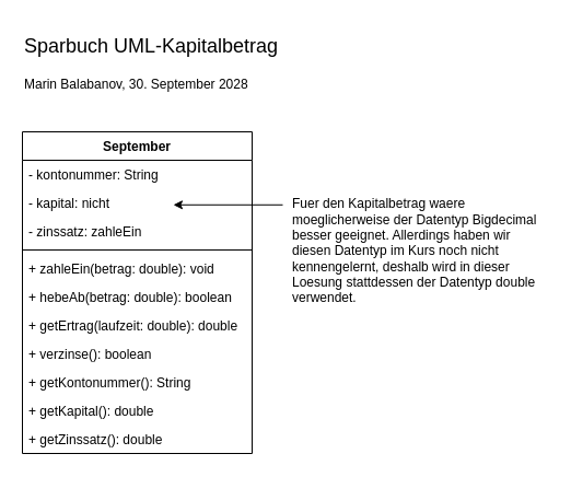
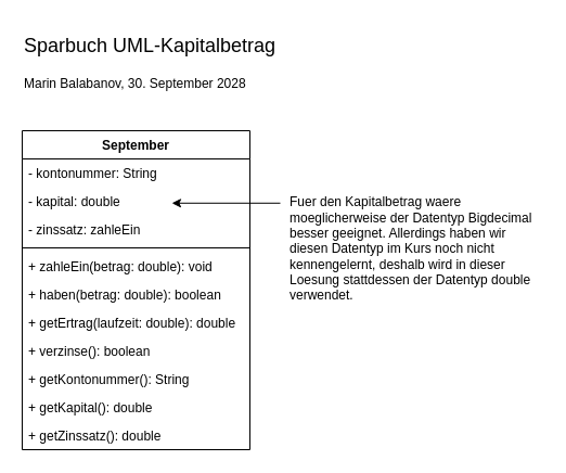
  <mxCell id="0" />
  <mxCell id="1" parent="0" />
  <mxCell id="2" value="September" style="swimlane;fontStyle=1;align=center;verticalAlign=top;childLayout=stackLayout;horizontal=1;startSize=26;horizontalStack=0;resizeParent=1;resizeParentMax=0;resizeLast=0;collapsible=1;marginBottom=0;" parent="1" vertex="1"><mxGeometry x="20" y="120" width="210" height="294" as="geometry" /></mxCell>
  <mxCell id="3" value="- kontonummer: String" style="text;strokeColor=none;fillColor=none;align=left;verticalAlign=top;spacingLeft=4;spacingRight=4;overflow=hidden;rotatable=0;points=[[0,0.5],[1,0.5]];portConstraint=eastwest;" parent="2" vertex="1"><mxGeometry y="26" width="210" height="26" as="geometry" /></mxCell>
- <mxCell id="4" value="- kapital: nicht" style="text;strokeColor=none;fillColor=none;align=left;verticalAlign=top;spacingLeft=4;spacingRight=4;overflow=hidden;rotatable=0;points=[[0,0.5],[1,0.5]];portConstraint=eastwest;" parent="2" vertex="1"><mxGeometry y="52" width="210" height="26" as="geometry" /></mxCell>
+ <mxCell id="4" value="- kapital: double" style="text;strokeColor=none;fillColor=none;align=left;verticalAlign=top;spacingLeft=4;spacingRight=4;overflow=hidden;rotatable=0;points=[[0,0.5],[1,0.5]];portConstraint=eastwest;" parent="2" vertex="1"><mxGeometry y="52" width="210" height="26" as="geometry" /></mxCell>
  <mxCell id="5" value="- zinssatz: zahleEin" style="text;strokeColor=none;fillColor=none;align=left;verticalAlign=top;spacingLeft=4;spacingRight=4;overflow=hidden;rotatable=0;points=[[0,0.5],[1,0.5]];portConstraint=eastwest;" parent="2" vertex="1"><mxGeometry y="78" width="210" height="26" as="geometry" /></mxCell>
  <mxCell id="6" value="" style="line;strokeWidth=1;fillColor=none;align=left;verticalAlign=middle;spacingTop=-1;spacingLeft=3;spacingRight=3;rotatable=0;labelPosition=right;points=[];portConstraint=eastwest;strokeColor=inherit;" parent="2" vertex="1"><mxGeometry y="104" width="210" height="8" as="geometry" /></mxCell>
  <mxCell id="7" value="+ zahleEin(betrag: double): void" style="text;strokeColor=none;fillColor=none;align=left;verticalAlign=top;spacingLeft=4;spacingRight=4;overflow=hidden;rotatable=0;points=[[0,0.5],[1,0.5]];portConstraint=eastwest;" parent="2" vertex="1"><mxGeometry y="112" width="210" height="26" as="geometry" /></mxCell>
- <mxCell id="8" value="+ hebeAb(betrag: double): boolean" style="text;strokeColor=none;fillColor=none;align=left;verticalAlign=top;spacingLeft=4;spacingRight=4;overflow=hidden;rotatable=0;points=[[0,0.5],[1,0.5]];portConstraint=eastwest;" parent="2" vertex="1"><mxGeometry y="138" width="210" height="26" as="geometry" /></mxCell>
+ <mxCell id="8" value="+ haben(betrag: double): boolean" style="text;strokeColor=none;fillColor=none;align=left;verticalAlign=top;spacingLeft=4;spacingRight=4;overflow=hidden;rotatable=0;points=[[0,0.5],[1,0.5]];portConstraint=eastwest;" parent="2" vertex="1"><mxGeometry y="138" width="210" height="26" as="geometry" /></mxCell>
  <mxCell id="9" value="+ getErtrag(laufzeit: double): double&#10; " style="text;strokeColor=none;fillColor=none;align=left;verticalAlign=top;spacingLeft=4;spacingRight=4;overflow=hidden;rotatable=0;points=[[0,0.5],[1,0.5]];portConstraint=eastwest;" parent="2" vertex="1"><mxGeometry y="164" width="210" height="26" as="geometry" /></mxCell>
  <mxCell id="10" value="+ verzinse(): boolean" style="text;strokeColor=none;fillColor=none;align=left;verticalAlign=top;spacingLeft=4;spacingRight=4;overflow=hidden;rotatable=0;points=[[0,0.5],[1,0.5]];portConstraint=eastwest;" parent="2" vertex="1"><mxGeometry y="190" width="210" height="26" as="geometry" /></mxCell>
  <mxCell id="11" value="+ getKontonummer(): String " style="text;strokeColor=none;fillColor=none;align=left;verticalAlign=top;spacingLeft=4;spacingRight=4;overflow=hidden;rotatable=0;points=[[0,0.5],[1,0.5]];portConstraint=eastwest;" parent="2" vertex="1"><mxGeometry y="216" width="210" height="26" as="geometry" /></mxCell>
  <mxCell id="12" value="+ getKapital(): double " style="text;strokeColor=none;fillColor=none;align=left;verticalAlign=top;spacingLeft=4;spacingRight=4;overflow=hidden;rotatable=0;points=[[0,0.5],[1,0.5]];portConstraint=eastwest;" parent="2" vertex="1"><mxGeometry y="242" width="210" height="26" as="geometry" /></mxCell>
  <mxCell id="13" value="+ getZinssatz(): double " style="text;strokeColor=none;fillColor=none;align=left;verticalAlign=top;spacingLeft=4;spacingRight=4;overflow=hidden;rotatable=0;points=[[0,0.5],[1,0.5]];portConstraint=eastwest;" parent="2" vertex="1"><mxGeometry y="268" width="210" height="26" as="geometry" /></mxCell>
  <mxCell id="14" value="Fuer den Kapitalbetrag waere moeglicherweise der Datentyp Bigdecimal besser geeignet. Allerdings haben wir diesen Datentyp im Kurs noch nicht kennengelernt, deshalb wird in dieser Loesung stattdessen der Datentyp double verwendet." style="text;html=1;strokeColor=none;fillColor=none;align=left;verticalAlign=middle;whiteSpace=wrap;rounded=0;" parent="1" vertex="1"><mxGeometry x="265" y="172" width="235" height="114" as="geometry" /></mxCell>
  <mxCell id="15" value="Sparbuch UML-Kapitalbetrag" style="text;html=1;strokeColor=none;fillColor=none;align=left;verticalAlign=middle;whiteSpace=wrap;rounded=0;fontSize=18;" parent="1" vertex="1"><mxGeometry x="20" y="20" width="310" height="44" as="geometry" /></mxCell>
  <mxCell id="16" value="Marin Balabanov, 30. September 2028" style="text;html=1;strokeColor=none;fillColor=none;align=left;verticalAlign=middle;whiteSpace=wrap;rounded=0;" parent="1" vertex="1"><mxGeometry x="20" y="60" width="290" height="34" as="geometry" /></mxCell>
  <mxCell id="17" style="edgeStyle=none;html=1;" parent="1" edge="1"><mxGeometry relative="1" as="geometry"><mxPoint x="258" y="186.78" as="sourcePoint" /><mxPoint x="158" y="186.78" as="targetPoint" /></mxGeometry></mxCell>
